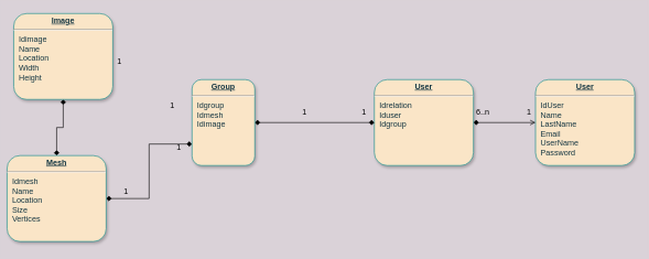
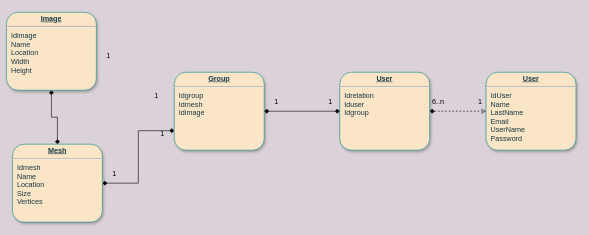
  <mxCell id="0" />
  <mxCell id="1" parent="0" />
  <mxCell id="2" value="&lt;p style=&quot;margin: 0px ; margin-top: 4px ; text-align: center ; text-decoration: underline&quot;&gt;&lt;strong&gt;User&lt;/strong&gt;&lt;/p&gt;&lt;hr&gt;&lt;p style=&quot;margin: 0px ; margin-left: 8px&quot;&gt;IdUser&lt;/p&gt;&lt;p style=&quot;margin: 0px ; margin-left: 8px&quot;&gt;Name&lt;/p&gt;&lt;p style=&quot;margin: 0px ; margin-left: 8px&quot;&gt;LastName&lt;/p&gt;&lt;p style=&quot;margin: 0px ; margin-left: 8px&quot;&gt;Email&lt;/p&gt;&lt;p style=&quot;margin: 0px ; margin-left: 8px&quot;&gt;UserName&lt;/p&gt;&lt;p style=&quot;margin: 0px ; margin-left: 8px&quot;&gt;Password&lt;/p&gt;" style="verticalAlign=top;align=left;overflow=fill;fontSize=12;fontFamily=Helvetica;html=1;strokeColor=#0F8B8D;shadow=1;fillColor=#FAE5C7;fontColor=#143642;rounded=1;" parent="1" vertex="1"><mxGeometry x="810" y="120" width="150" height="130" as="geometry" /></mxCell>
  <mxCell id="3" style="edgeStyle=orthogonalEdgeStyle;rounded=0;jumpStyle=none;orthogonalLoop=1;jettySize=auto;html=1;startArrow=diamond;startFill=1;endArrow=diamond;endFill=1;targetPerimeterSpacing=0;strokeColor=#000000;" edge="1" parent="1" source="4" target="8"><mxGeometry relative="1" as="geometry" /></mxCell>
- <mxCell id="4" value="&lt;p style=&quot;margin: 0px ; margin-top: 4px ; text-align: center ; text-decoration: underline&quot;&gt;&lt;strong&gt;Image&lt;/strong&gt;&lt;/p&gt;&lt;hr&gt;&lt;p style=&quot;margin: 0px ; margin-left: 8px&quot;&gt;Idimage&lt;/p&gt;&lt;p style=&quot;margin: 0px ; margin-left: 8px&quot;&gt;Name&lt;/p&gt;&lt;p style=&quot;margin: 0px ; margin-left: 8px&quot;&gt;Location&lt;/p&gt;&lt;p style=&quot;margin: 0px ; margin-left: 8px&quot;&gt;Width&lt;/p&gt;&lt;p style=&quot;margin: 0px ; margin-left: 8px&quot;&gt;Height&lt;br&gt;&lt;/p&gt;" style="verticalAlign=top;align=left;overflow=fill;fontSize=12;fontFamily=Helvetica;html=1;strokeColor=#0F8B8D;shadow=1;fillColor=#FAE5C7;fontColor=#143642;rounded=1;" parent="1" vertex="1"><mxGeometry x="20" y="20" width="150" height="130" as="geometry" /></mxCell>
- <mxCell id="5" style="edgeStyle=orthogonalEdgeStyle;rounded=0;jumpStyle=none;orthogonalLoop=1;jettySize=auto;html=1;exitX=1;exitY=0.5;exitDx=0;exitDy=0;startArrow=diamond;startFill=1;endArrow=open;endFill=0;targetPerimeterSpacing=0;strokeColor=#000000;" edge="1" parent="1" source="6" target="2"><mxGeometry relative="1" as="geometry" /></mxCell>
+ <mxCell id="4" value="&lt;p style=&quot;margin: 0px ; margin-top: 4px ; text-align: center ; text-decoration: underline&quot;&gt;&lt;strong&gt;Image&lt;/strong&gt;&lt;/p&gt;&lt;hr&gt;&lt;p style=&quot;margin: 0px ; margin-left: 8px&quot;&gt;Idimage&lt;/p&gt;&lt;p style=&quot;margin: 0px ; margin-left: 8px&quot;&gt;Name&lt;/p&gt;&lt;p style=&quot;margin: 0px ; margin-left: 8px&quot;&gt;Location&lt;/p&gt;&lt;p style=&quot;margin: 0px ; margin-left: 8px&quot;&gt;Width&lt;/p&gt;&lt;p style=&quot;margin: 0px ; margin-left: 8px&quot;&gt;Height&lt;br&gt;&lt;/p&gt;" style="verticalAlign=top;align=left;overflow=fill;fontSize=12;fontFamily=Helvetica;html=1;strokeColor=#0F8B8D;shadow=1;fillColor=#FAE5C7;fontColor=#143642;rounded=1;" parent="1" vertex="1"><mxGeometry x="10" y="20" width="150" height="130" as="geometry" /></mxCell>
+ <mxCell id="5" style="edgeStyle=orthogonalEdgeStyle;rounded=0;jumpStyle=none;orthogonalLoop=1;jettySize=auto;html=1;exitX=1;exitY=0.5;exitDx=0;exitDy=0;startArrow=diamond;startFill=1;endArrow=open;endFill=0;targetPerimeterSpacing=0;strokeColor=#000000;dashed=1;" edge="1" parent="1" source="6" target="2"><mxGeometry relative="1" as="geometry" /></mxCell>
  <mxCell id="6" value="&lt;p style=&quot;margin: 0px ; margin-top: 4px ; text-align: center ; text-decoration: underline&quot;&gt;&lt;strong&gt;User&lt;br&gt;&lt;/strong&gt;&lt;/p&gt;&lt;hr&gt;&lt;p style=&quot;margin: 0px ; margin-left: 8px&quot;&gt;Idrelation&lt;/p&gt;&lt;p style=&quot;margin: 0px ; margin-left: 8px&quot;&gt;Iduser&lt;/p&gt;&lt;p style=&quot;margin: 0px ; margin-left: 8px&quot;&gt;Idgroup&lt;/p&gt;" style="verticalAlign=top;align=left;overflow=fill;fontSize=12;fontFamily=Helvetica;html=1;strokeColor=#0F8B8D;shadow=1;fillColor=#FAE5C7;fontColor=#143642;rounded=1;" parent="1" vertex="1"><mxGeometry x="566" y="120" width="150" height="130" as="geometry" /></mxCell>
  <mxCell id="7" style="edgeStyle=orthogonalEdgeStyle;rounded=0;jumpStyle=none;orthogonalLoop=1;jettySize=auto;html=1;exitX=1;exitY=0.5;exitDx=0;exitDy=0;entryX=0;entryY=0.75;entryDx=0;entryDy=0;startArrow=diamond;startFill=1;endArrow=diamond;endFill=1;targetPerimeterSpacing=0;strokeColor=#000000;" edge="1" parent="1" source="8" target="10"><mxGeometry relative="1" as="geometry" /></mxCell>
- <mxCell id="8" value="&lt;p style=&quot;margin: 0px ; margin-top: 4px ; text-align: center ; text-decoration: underline&quot;&gt;&lt;strong&gt;Mesh&lt;/strong&gt;&lt;/p&gt;&lt;hr&gt;&lt;p style=&quot;margin: 0px ; margin-left: 8px&quot;&gt;Idmesh&lt;/p&gt;&lt;p style=&quot;margin: 0px ; margin-left: 8px&quot;&gt;Name&lt;/p&gt;&lt;p style=&quot;margin: 0px ; margin-left: 8px&quot;&gt;Location&lt;br&gt;Size&lt;br&gt;Vertices&lt;br&gt;&lt;/p&gt;" style="verticalAlign=top;align=left;overflow=fill;fontSize=12;fontFamily=Helvetica;html=1;strokeColor=#0F8B8D;shadow=1;fillColor=#FAE5C7;fontColor=#143642;rounded=1;" parent="1" vertex="1"><mxGeometry x="10" y="235" width="150" height="130" as="geometry" /></mxCell>
+ <mxCell id="8" value="&lt;p style=&quot;margin: 0px ; margin-top: 4px ; text-align: center ; text-decoration: underline&quot;&gt;&lt;strong&gt;Mesh&lt;/strong&gt;&lt;/p&gt;&lt;hr&gt;&lt;p style=&quot;margin: 0px ; margin-left: 8px&quot;&gt;Idmesh&lt;/p&gt;&lt;p style=&quot;margin: 0px ; margin-left: 8px&quot;&gt;Name&lt;/p&gt;&lt;p style=&quot;margin: 0px ; margin-left: 8px&quot;&gt;Location&lt;br&gt;Size&lt;br&gt;Vertices&lt;br&gt;&lt;/p&gt;" style="verticalAlign=top;align=left;overflow=fill;fontSize=12;fontFamily=Helvetica;html=1;strokeColor=#0F8B8D;shadow=1;fillColor=#FAE5C7;fontColor=#143642;rounded=1;" parent="1" vertex="1"><mxGeometry x="20" y="240" width="150" height="130" as="geometry" /></mxCell>
  <mxCell id="9" style="edgeStyle=orthogonalEdgeStyle;rounded=0;jumpStyle=none;orthogonalLoop=1;jettySize=auto;html=1;exitX=1;exitY=0.5;exitDx=0;exitDy=0;startArrow=diamond;startFill=1;endArrow=diamond;endFill=1;targetPerimeterSpacing=0;strokeColor=#000000;" edge="1" parent="1" source="10" target="6"><mxGeometry relative="1" as="geometry" /></mxCell>
- <mxCell id="10" value="&lt;p style=&quot;margin: 0px ; margin-top: 4px ; text-align: center ; text-decoration: underline&quot;&gt;&lt;strong&gt;Group&lt;br&gt;&lt;/strong&gt;&lt;/p&gt;&lt;hr&gt;&lt;p style=&quot;margin: 0px ; margin-left: 8px&quot;&gt;Idgroup&lt;/p&gt;&lt;p style=&quot;margin: 0px ; margin-left: 8px&quot;&gt;Idmesh&lt;br&gt;&lt;/p&gt;&lt;p style=&quot;margin: 0px ; margin-left: 8px&quot;&gt;Idimage&lt;/p&gt;" style="verticalAlign=top;align=left;overflow=fill;fontSize=12;fontFamily=Helvetica;html=1;strokeColor=#0F8B8D;shadow=1;fillColor=#FAE5C7;fontColor=#143642;rounded=1;" parent="1" vertex="1"><mxGeometry x="290" y="120" width="95" height="130" as="geometry" /></mxCell>
+ <mxCell id="10" value="&lt;p style=&quot;margin: 0px ; margin-top: 4px ; text-align: center ; text-decoration: underline&quot;&gt;&lt;strong&gt;Group&lt;br&gt;&lt;/strong&gt;&lt;/p&gt;&lt;hr&gt;&lt;p style=&quot;margin: 0px ; margin-left: 8px&quot;&gt;Idgroup&lt;/p&gt;&lt;p style=&quot;margin: 0px ; margin-left: 8px&quot;&gt;Idmesh&lt;br&gt;&lt;/p&gt;&lt;p style=&quot;margin: 0px ; margin-left: 8px&quot;&gt;Idimage&lt;/p&gt;" style="verticalAlign=top;align=left;overflow=fill;fontSize=12;fontFamily=Helvetica;html=1;strokeColor=#0F8B8D;shadow=1;fillColor=#FAE5C7;fontColor=#143642;rounded=1;" parent="1" vertex="1"><mxGeometry x="290" y="120" width="150" height="130" as="geometry" /></mxCell>
  <mxCell id="11" value="1" style="text;html=1;align=center;verticalAlign=middle;resizable=0;points=[];autosize=1;" vertex="1" parent="1"><mxGeometry x="790" y="160" width="20" height="20" as="geometry" /></mxCell>
  <mxCell id="12" value="&lt;div&gt;6..n&lt;/div&gt;" style="text;html=1;align=center;verticalAlign=middle;resizable=0;points=[];autosize=1;" vertex="1" parent="1"><mxGeometry x="710" y="160" width="40" height="20" as="geometry" /></mxCell>
  <mxCell id="13" value="1" style="text;html=1;align=center;verticalAlign=middle;resizable=0;points=[];autosize=1;" vertex="1" parent="1"><mxGeometry x="180" y="280" width="20" height="20" as="geometry" /></mxCell>
  <mxCell id="14" value="&lt;div&gt;1&lt;/div&gt;&lt;div&gt;&lt;br&gt;&lt;/div&gt;" style="text;html=1;align=center;verticalAlign=middle;resizable=0;points=[];autosize=1;" vertex="1" parent="1"><mxGeometry x="170" y="85" width="20" height="30" as="geometry" /></mxCell>
  <mxCell id="15" value="&lt;div&gt;1&lt;/div&gt;" style="text;html=1;align=center;verticalAlign=middle;resizable=0;points=[];autosize=1;" vertex="1" parent="1"><mxGeometry x="250" y="150" width="20" height="20" as="geometry" /></mxCell>
  <mxCell id="16" value="&lt;div&gt;1&lt;/div&gt;&lt;div&gt;&lt;br&gt;&lt;/div&gt;" style="text;html=1;align=center;verticalAlign=middle;resizable=0;points=[];autosize=1;" vertex="1" parent="1"><mxGeometry x="260" y="215" width="20" height="30" as="geometry" /></mxCell>
  <mxCell id="17" value="1" style="text;html=1;align=center;verticalAlign=middle;resizable=0;points=[];autosize=1;" vertex="1" parent="1"><mxGeometry x="450" y="160" width="20" height="20" as="geometry" /></mxCell>
  <mxCell id="18" value="&lt;div&gt;1&lt;/div&gt;" style="text;html=1;align=center;verticalAlign=middle;resizable=0;points=[];autosize=1;" vertex="1" parent="1"><mxGeometry x="540" y="160" width="20" height="20" as="geometry" /></mxCell>
